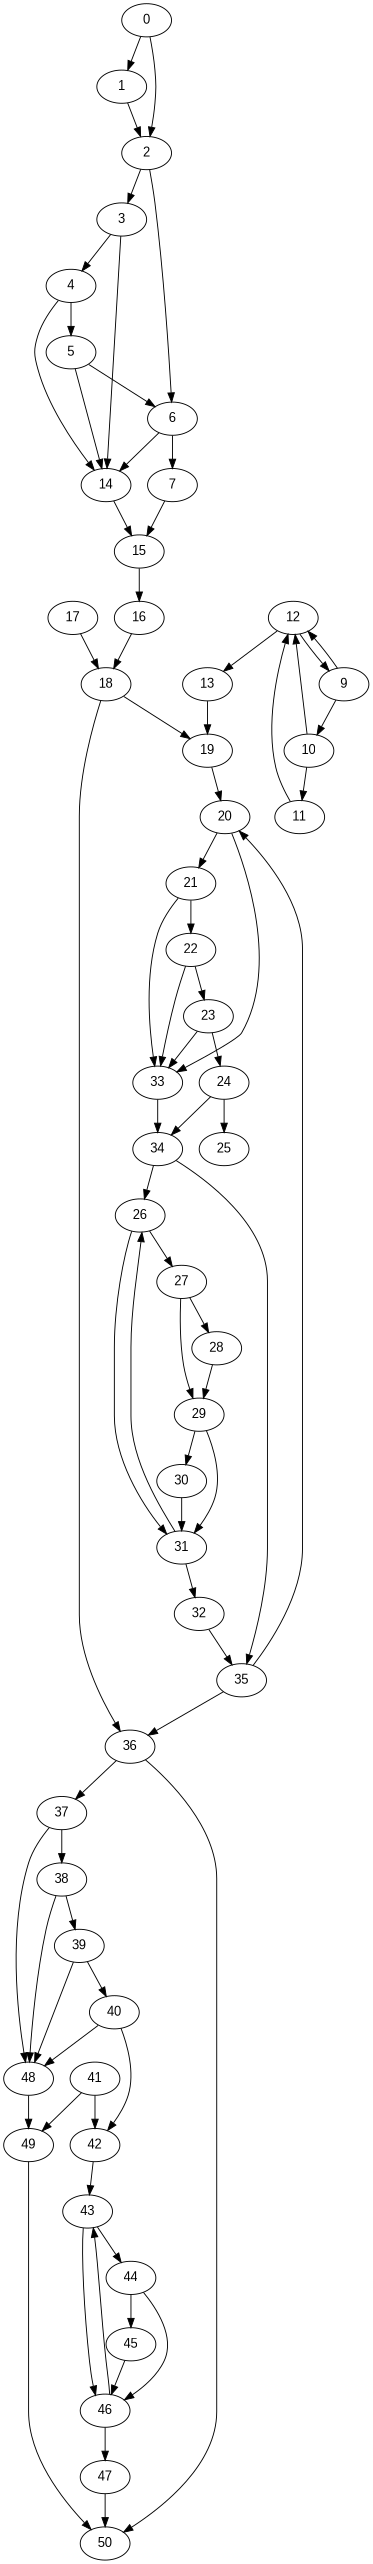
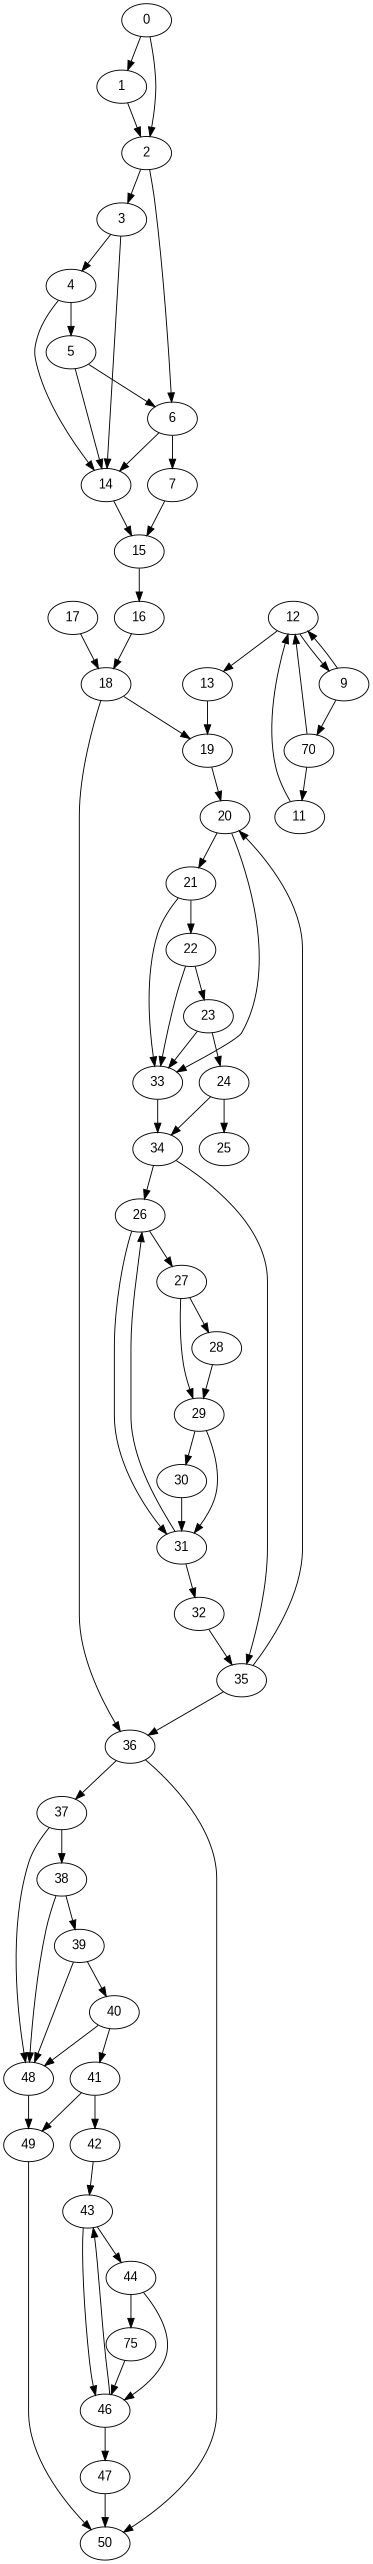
  digraph {
    fontname="Liberation Sans"
    node [fontname="Liberation Sans"]
    edge [fontname="Liberation Sans"]
    0
    1
    2
    3
    6
    4
    14
    17
    18
    5
    15
    7
    16
    9
-   10
+   10 [label=70]
    12
    11
    13
    19
    36
    20
    37
    50
    21
    33
    22
    34
    23
    24
    25
    26
    35
    27
    31
    28
    29
    32
    30
    38
    48
    39
    49
    40
    41
    42
    43
    44
    46
-   45
+   45 [label=75]
    47
    0 -> 1
    0 -> 2
    1 -> 2
    2 -> 3
    2 -> 6
    3 -> 4
    3 -> 14
    6 -> 14
    6 -> 7
    4 -> 14
    4 -> 5
    14 -> 15
    17 -> 18
    18 -> 19
    18 -> 36
    5 -> 6
    5 -> 14
    15 -> 16
    7 -> 15
    16 -> 18
    9 -> 10
    9 -> 12
    10 -> 12
    10 -> 11
    12 -> 9
    12 -> 13
    11 -> 12
    13 -> 19
    19 -> 20
    36 -> 37
    36 -> 50
    20 -> 21
    20 -> 33
    37 -> 38
    37 -> 48
    21 -> 33
    21 -> 22
    33 -> 34
    22 -> 33
    22 -> 23
    34 -> 26
    34 -> 35
    23 -> 33
    23 -> 24
    24 -> 34
    24 -> 25
    26 -> 27
    26 -> 31
    35 -> 36
    35 -> 20
    27 -> 28
    27 -> 29
    31 -> 26
    31 -> 32
    28 -> 29
    29 -> 31
    29 -> 30
    32 -> 35
    30 -> 31
    38 -> 48
    38 -> 39
    48 -> 49
    39 -> 48
    39 -> 40
    49 -> 50
    40 -> 48
-   40 -> 42
+   40 -> 41
    41 -> 49
    41 -> 42
    42 -> 43
    43 -> 44
    43 -> 46
    44 -> 46
    44 -> 45
    46 -> 43
    46 -> 47
    45 -> 46
    47 -> 50
  }
